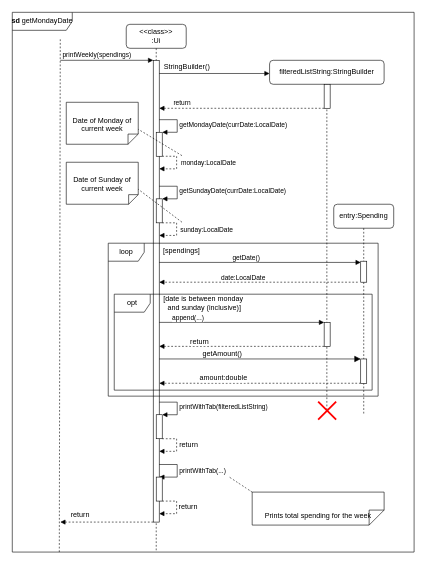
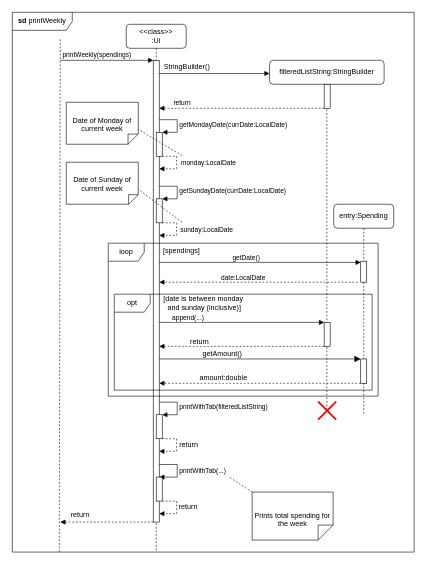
  <mxCell id="0" />
  <mxCell id="1" parent="0" />
  <mxCell id="2" value="" style="endArrow=none;dashed=1;html=1;rounded=0;exitX=0.117;exitY=1;exitDx=0;exitDy=0;exitPerimeter=0;" parent="1" source="47" edge="1"><mxGeometry width="50" height="50" relative="1" as="geometry"><mxPoint x="100" y="840" as="sourcePoint" /><mxPoint x="100" y="64" as="targetPoint" /></mxGeometry></mxCell>
  <mxCell id="3" value="" style="html=1;verticalAlign=bottom;labelBackgroundColor=none;endArrow=block;endFill=1;rounded=0;" parent="1" target="6" edge="1"><mxGeometry width="160" relative="1" as="geometry"><mxPoint x="100" y="100" as="sourcePoint" /><mxPoint x="280" y="100" as="targetPoint" /></mxGeometry></mxCell>
  <mxCell id="4" value="printWeekly(spendings)" style="edgeLabel;html=1;align=center;verticalAlign=middle;resizable=0;points=[];" parent="3" vertex="1" connectable="0"><mxGeometry x="0.175" y="-1" relative="1" as="geometry"><mxPoint x="-31" y="-11" as="offset" /></mxGeometry></mxCell>
  <mxCell id="5" value="&amp;lt;&amp;lt;class&amp;gt;&amp;gt;&lt;div&gt;:Ui&lt;/div&gt;" style="shape=umlLifeline;perimeter=lifelinePerimeter;whiteSpace=wrap;html=1;container=1;dropTarget=0;collapsible=0;recursiveResize=0;outlineConnect=0;portConstraint=eastwest;newEdgeStyle={&quot;curved&quot;:0,&quot;rounded&quot;:0};rounded=1;" parent="1" vertex="1"><mxGeometry x="210" y="40" width="100" height="880" as="geometry" /></mxCell>
  <mxCell id="6" value="" style="html=1;points=[[0,0,0,0,5],[0,1,0,0,-5],[1,0,0,0,5],[1,1,0,0,-5]];perimeter=orthogonalPerimeter;outlineConnect=0;targetShapes=umlLifeline;portConstraint=eastwest;newEdgeStyle={&quot;curved&quot;:0,&quot;rounded&quot;:0};" parent="5" vertex="1"><mxGeometry x="45" y="60" width="10" height="770" as="geometry" /></mxCell>
  <mxCell id="7" value="getSundayDate(currDate:LocalDate)" style="html=1;align=left;spacingLeft=2;endArrow=block;rounded=0;edgeStyle=orthogonalEdgeStyle;curved=0;rounded=0;" parent="5" target="8" edge="1"><mxGeometry relative="1" as="geometry"><mxPoint x="55" y="270" as="sourcePoint" /><Array as="points"><mxPoint x="85" y="270" /><mxPoint x="85" y="291" /></Array></mxGeometry></mxCell>
  <mxCell id="8" value="" style="html=1;points=[[0,0,0,0,5],[0,1,0,0,-5],[1,0,0,0,5],[1,1,0,0,-5]];perimeter=orthogonalPerimeter;outlineConnect=0;targetShapes=umlLifeline;portConstraint=eastwest;newEdgeStyle={&quot;curved&quot;:0,&quot;rounded&quot;:0};" parent="5" vertex="1"><mxGeometry x="50" y="291" width="10" height="40" as="geometry" /></mxCell>
  <mxCell id="9" value="" style="html=1;align=left;spacingLeft=2;endArrow=block;rounded=0;edgeStyle=orthogonalEdgeStyle;curved=0;rounded=0;dashed=1;" parent="5" edge="1"><mxGeometry relative="1" as="geometry"><mxPoint x="60" y="331" as="sourcePoint" /><Array as="points"><mxPoint x="84" y="331" /><mxPoint x="84" y="352" /></Array><mxPoint x="55" y="352" as="targetPoint" /></mxGeometry></mxCell>
  <mxCell id="10" value="sunday:LocalDate" style="edgeLabel;html=1;align=center;verticalAlign=middle;resizable=0;points=[];" parent="9" vertex="1" connectable="0"><mxGeometry x="-0.034" relative="1" as="geometry"><mxPoint x="49" y="-2" as="offset" /></mxGeometry></mxCell>
  <mxCell id="11" value="printWithTab(filteredListString)" style="html=1;align=left;spacingLeft=2;endArrow=block;rounded=0;edgeStyle=orthogonalEdgeStyle;curved=0;rounded=0;" parent="5" target="12" edge="1"><mxGeometry relative="1" as="geometry"><mxPoint x="55" y="630" as="sourcePoint" /><Array as="points"><mxPoint x="85" y="630" /><mxPoint x="85" y="651" /></Array></mxGeometry></mxCell>
  <mxCell id="12" value="" style="html=1;points=[[0,0,0,0,5],[0,1,0,0,-5],[1,0,0,0,5],[1,1,0,0,-5]];perimeter=orthogonalPerimeter;outlineConnect=0;targetShapes=umlLifeline;portConstraint=eastwest;newEdgeStyle={&quot;curved&quot;:0,&quot;rounded&quot;:0};" parent="5" vertex="1"><mxGeometry x="50" y="651" width="10" height="40" as="geometry" /></mxCell>
  <mxCell id="13" value="" style="html=1;align=left;spacingLeft=2;endArrow=block;rounded=0;edgeStyle=orthogonalEdgeStyle;curved=0;rounded=0;dashed=1;" parent="5" edge="1"><mxGeometry relative="1" as="geometry"><mxPoint x="60" y="691" as="sourcePoint" /><Array as="points"><mxPoint x="84" y="691" /><mxPoint x="84" y="712" /></Array><mxPoint x="55" y="712" as="targetPoint" /></mxGeometry></mxCell>
  <mxCell id="14" value="return" style="edgeLabel;html=1;align=center;verticalAlign=middle;resizable=0;points=[];fontSize=12;" parent="13" vertex="1" connectable="0"><mxGeometry x="0.261" y="1" relative="1" as="geometry"><mxPoint x="21" y="-12" as="offset" /></mxGeometry></mxCell>
  <mxCell id="15" value="filteredListString:StringBuilder" style="shape=umlLifeline;perimeter=lifelinePerimeter;whiteSpace=wrap;html=1;container=1;dropTarget=0;collapsible=0;recursiveResize=0;outlineConnect=0;portConstraint=eastwest;newEdgeStyle={&quot;curved&quot;:0,&quot;rounded&quot;:0};rounded=1;" parent="1" vertex="1"><mxGeometry x="449" y="100" width="191" height="585" as="geometry" /></mxCell>
  <mxCell id="16" value="" style="html=1;points=[[0,0,0,0,5],[0,1,0,0,-5],[1,0,0,0,5],[1,1,0,0,-5]];perimeter=orthogonalPerimeter;outlineConnect=0;targetShapes=umlLifeline;portConstraint=eastwest;newEdgeStyle={&quot;curved&quot;:0,&quot;rounded&quot;:0};" parent="15" vertex="1"><mxGeometry x="91" y="40" width="10" height="40" as="geometry" /></mxCell>
  <mxCell id="17" value="" style="html=1;verticalAlign=bottom;labelBackgroundColor=none;endArrow=block;endFill=1;rounded=0;" parent="1" edge="1"><mxGeometry width="160" relative="1" as="geometry"><mxPoint x="265" y="122" as="sourcePoint" /><mxPoint x="449" y="122" as="targetPoint" /></mxGeometry></mxCell>
  <mxCell id="18" value="StringBuilder()" style="edgeLabel;html=1;align=center;verticalAlign=middle;resizable=0;points=[];fontSize=12;rotation=0;" vertex="1" connectable="0" parent="17"><mxGeometry x="0.203" y="4" relative="1" as="geometry"><mxPoint x="-66" y="-8" as="offset" /></mxGeometry></mxCell>
  <mxCell id="19" value="" style="html=1;verticalAlign=bottom;labelBackgroundColor=none;endArrow=block;endFill=1;dashed=1;rounded=0;" parent="1" source="16" edge="1"><mxGeometry width="160" relative="1" as="geometry"><mxPoint x="419" y="180" as="sourcePoint" /><mxPoint x="265" y="180" as="targetPoint" /></mxGeometry></mxCell>
  <mxCell id="20" value="return" style="edgeLabel;html=1;align=center;verticalAlign=middle;resizable=0;points=[];" parent="19" vertex="1" connectable="0"><mxGeometry x="-0.168" y="-2" relative="1" as="geometry"><mxPoint x="-124" y="-8" as="offset" /></mxGeometry></mxCell>
  <mxCell id="21" value="" style="html=1;points=[[0,0,0,0,5],[0,1,0,0,-5],[1,0,0,0,5],[1,1,0,0,-5]];perimeter=orthogonalPerimeter;outlineConnect=0;targetShapes=umlLifeline;portConstraint=eastwest;newEdgeStyle={&quot;curved&quot;:0,&quot;rounded&quot;:0};" parent="1" vertex="1"><mxGeometry x="260" y="220" width="10" height="40" as="geometry" /></mxCell>
  <mxCell id="22" value="getMondayDate(currDate:LocalDate)" style="html=1;align=left;spacingLeft=2;endArrow=block;rounded=0;edgeStyle=orthogonalEdgeStyle;curved=0;rounded=0;" parent="1" target="21" edge="1"><mxGeometry relative="1" as="geometry"><mxPoint x="265" y="199" as="sourcePoint" /><Array as="points"><mxPoint x="295" y="199" /><mxPoint x="295" y="220" /></Array></mxGeometry></mxCell>
  <mxCell id="23" value="" style="html=1;align=left;spacingLeft=2;endArrow=block;rounded=0;edgeStyle=orthogonalEdgeStyle;curved=0;rounded=0;dashed=1;" parent="1" target="6" edge="1"><mxGeometry relative="1" as="geometry"><mxPoint x="270" y="260" as="sourcePoint" /><Array as="points"><mxPoint x="294" y="260" /><mxPoint x="294" y="281" /></Array><mxPoint x="275" y="281" as="targetPoint" /></mxGeometry></mxCell>
  <mxCell id="24" value="monday:LocalDate" style="edgeLabel;html=1;align=center;verticalAlign=middle;resizable=0;points=[];" parent="23" vertex="1" connectable="0"><mxGeometry x="-0.034" relative="1" as="geometry"><mxPoint x="52" y="-2" as="offset" /></mxGeometry></mxCell>
  <mxCell id="25" value="Date of Monday of current week" style="shape=note2;boundedLbl=1;whiteSpace=wrap;html=1;size=17;verticalAlign=top;align=center;flipV=1;" parent="1" vertex="1"><mxGeometry x="110" y="170" width="120" height="70" as="geometry" /></mxCell>
  <mxCell id="26" value="" style="endArrow=none;dashed=1;html=1;rounded=0;entryX=0;entryY=0;entryDx=120;entryDy=25;entryPerimeter=0;" parent="1" target="25" edge="1"><mxGeometry width="50" height="50" relative="1" as="geometry"><mxPoint x="303" y="259" as="sourcePoint" /><mxPoint x="350" y="260" as="targetPoint" /></mxGeometry></mxCell>
  <mxCell id="27" value="Date of Sunday of current week" style="shape=note2;boundedLbl=1;whiteSpace=wrap;html=1;size=16;verticalAlign=top;align=center;flipV=1;" parent="1" vertex="1"><mxGeometry x="110" y="270" width="120" height="70" as="geometry" /></mxCell>
  <mxCell id="28" value="" style="endArrow=none;dashed=1;html=1;rounded=0;entryX=0;entryY=0;entryDx=120;entryDy=25;entryPerimeter=0;" parent="1" target="27" edge="1"><mxGeometry width="50" height="50" relative="1" as="geometry"><mxPoint x="303" y="370" as="sourcePoint" /><mxPoint x="380" y="280" as="targetPoint" /></mxGeometry></mxCell>
  <mxCell id="29" value="loop" style="shape=umlFrame;whiteSpace=wrap;html=1;pointerEvents=0;" parent="1" vertex="1"><mxGeometry x="180" y="405" width="450" height="255" as="geometry" /></mxCell>
  <mxCell id="30" value="[spendings]" style="text;html=1;align=center;verticalAlign=middle;resizable=0;points=[];autosize=1;strokeColor=none;fillColor=none;" parent="1" vertex="1"><mxGeometry x="262" y="403" width="80" height="30" as="geometry" /></mxCell>
  <mxCell id="31" value="entry:Spending" style="shape=umlLifeline;perimeter=lifelinePerimeter;whiteSpace=wrap;html=1;container=1;dropTarget=0;collapsible=0;recursiveResize=0;outlineConnect=0;portConstraint=eastwest;newEdgeStyle={&quot;curved&quot;:0,&quot;rounded&quot;:0};rounded=1;" parent="1" vertex="1"><mxGeometry x="556" y="340" width="100" height="350" as="geometry" /></mxCell>
  <mxCell id="32" value="" style="html=1;points=[[0,0,0,0,5],[0,1,0,0,-5],[1,0,0,0,5],[1,1,0,0,-5]];perimeter=orthogonalPerimeter;outlineConnect=0;targetShapes=umlLifeline;portConstraint=eastwest;newEdgeStyle={&quot;curved&quot;:0,&quot;rounded&quot;:0};" parent="31" vertex="1"><mxGeometry x="45" y="95" width="10" height="35" as="geometry" /></mxCell>
  <mxCell id="33" value="" style="html=1;verticalAlign=bottom;labelBackgroundColor=none;endArrow=block;endFill=1;rounded=0;" parent="1" target="32" edge="1"><mxGeometry width="160" relative="1" as="geometry"><mxPoint x="265" y="437" as="sourcePoint" /><mxPoint x="596" y="437" as="targetPoint" /></mxGeometry></mxCell>
  <mxCell id="34" value="getDate()" style="edgeLabel;html=1;align=center;verticalAlign=middle;resizable=0;points=[];" parent="33" vertex="1" connectable="0"><mxGeometry x="0.046" y="-1" relative="1" as="geometry"><mxPoint x="-32" y="-9" as="offset" /></mxGeometry></mxCell>
  <mxCell id="35" value="" style="html=1;verticalAlign=bottom;labelBackgroundColor=none;endArrow=block;endFill=1;dashed=1;rounded=0;exitX=0;exitY=1;exitDx=0;exitDy=-5;exitPerimeter=0;" parent="1" edge="1"><mxGeometry width="160" relative="1" as="geometry"><mxPoint x="596" y="470" as="sourcePoint" /><mxPoint x="265" y="470" as="targetPoint" /></mxGeometry></mxCell>
  <mxCell id="36" value="&lt;font style=&quot;font-size: 11px;&quot;&gt;date:LocalDate&lt;/font&gt;" style="text;html=1;align=center;verticalAlign=middle;resizable=0;points=[];autosize=1;strokeColor=none;fillColor=none;" parent="1" vertex="1"><mxGeometry x="355" y="448" width="100" height="30" as="geometry" /></mxCell>
  <mxCell id="37" value="opt" style="shape=umlFrame;whiteSpace=wrap;html=1;pointerEvents=0;" parent="1" vertex="1"><mxGeometry x="190" y="490" width="430" height="160" as="geometry" /></mxCell>
  <mxCell id="38" value="[date is between monday&amp;nbsp;&lt;div&gt;and sunday (inclusive)]&lt;/div&gt;" style="text;html=1;align=center;verticalAlign=middle;resizable=0;points=[];autosize=1;strokeColor=none;fillColor=none;" parent="1" vertex="1"><mxGeometry x="260" y="485" width="160" height="40" as="geometry" /></mxCell>
  <mxCell id="39" value="" style="html=1;points=[[0,0,0,0,5],[0,1,0,0,-5],[1,0,0,0,5],[1,1,0,0,-5]];perimeter=orthogonalPerimeter;outlineConnect=0;targetShapes=umlLifeline;portConstraint=eastwest;newEdgeStyle={&quot;curved&quot;:0,&quot;rounded&quot;:0};" parent="1" vertex="1"><mxGeometry x="540" y="537" width="10" height="40" as="geometry" /></mxCell>
  <mxCell id="40" value="" style="html=1;verticalAlign=bottom;labelBackgroundColor=none;endArrow=block;endFill=1;rounded=0;" parent="1" target="39" edge="1"><mxGeometry width="160" relative="1" as="geometry"><mxPoint x="265" y="537" as="sourcePoint" /><mxPoint x="449" y="537" as="targetPoint" /></mxGeometry></mxCell>
  <mxCell id="41" value="append(...)" style="edgeLabel;html=1;align=center;verticalAlign=middle;resizable=0;points=[];" parent="40" vertex="1" connectable="0"><mxGeometry x="-0.448" relative="1" as="geometry"><mxPoint x="-29" y="-8" as="offset" /></mxGeometry></mxCell>
  <mxCell id="42" value="" style="html=1;verticalAlign=bottom;labelBackgroundColor=none;endArrow=block;endFill=1;dashed=1;rounded=0;" parent="1" source="39" edge="1"><mxGeometry width="160" relative="1" as="geometry"><mxPoint x="494" y="577" as="sourcePoint" /><mxPoint x="265" y="577" as="targetPoint" /></mxGeometry></mxCell>
  <mxCell id="43" value="return" style="edgeLabel;html=1;align=center;verticalAlign=middle;resizable=0;points=[];fontSize=12;" parent="42" vertex="1" connectable="0"><mxGeometry x="-0.313" y="-4" relative="1" as="geometry"><mxPoint x="-115" y="-5" as="offset" /></mxGeometry></mxCell>
  <mxCell id="44" value="" style="shape=umlDestroy;whiteSpace=wrap;html=1;strokeWidth=3;targetShapes=umlLifeline;strokeColor=#ff0000;" parent="1" vertex="1"><mxGeometry x="530" y="669" width="30" height="30" as="geometry" /></mxCell>
  <mxCell id="45" value="" style="html=1;verticalAlign=bottom;labelBackgroundColor=none;endArrow=block;endFill=1;dashed=1;rounded=0;" parent="1" edge="1"><mxGeometry width="160" relative="1" as="geometry"><mxPoint x="255" y="870" as="sourcePoint" /><mxPoint x="100" y="870" as="targetPoint" /></mxGeometry></mxCell>
  <mxCell id="46" value="return" style="edgeLabel;html=1;align=center;verticalAlign=middle;resizable=0;points=[];fontSize=12;" parent="45" vertex="1" connectable="0"><mxGeometry x="-0.282" relative="1" as="geometry"><mxPoint x="-67" y="-13" as="offset" /></mxGeometry></mxCell>
- <mxCell id="47" value="&lt;b&gt;sd&lt;/b&gt;&amp;nbsp;getMondayDate" style="shape=umlFrame;whiteSpace=wrap;html=1;pointerEvents=0;width=100;height=30;" parent="1" vertex="1"><mxGeometry x="20" width="670" height="900" as="geometry" y="20" /></mxCell>
+ <mxCell id="47" value="&lt;b&gt;sd&lt;/b&gt;&amp;nbsp;printWeekly" style="shape=umlFrame;whiteSpace=wrap;html=1;pointerEvents=0;width=100;height=30;" parent="1" vertex="1"><mxGeometry x="20" width="670" height="900" as="geometry" y="20" /></mxCell>
  <mxCell id="48" value="" style="html=1;points=[[0,0,0,0,5],[0,1,0,0,-5],[1,0,0,0,5],[1,1,0,0,-5]];perimeter=orthogonalPerimeter;outlineConnect=0;targetShapes=umlLifeline;portConstraint=eastwest;newEdgeStyle={&quot;curved&quot;:0,&quot;rounded&quot;:0};" parent="1" vertex="1"><mxGeometry x="601" y="598" width="10" height="41" as="geometry" /></mxCell>
  <mxCell id="49" value="getAmount()" style="html=1;verticalAlign=bottom;endArrow=block;curved=0;rounded=0;fontSize=12;startSize=8;endSize=8;" parent="1" edge="1"><mxGeometry x="-0.375" width="80" relative="1" as="geometry"><mxPoint x="265" y="598" as="sourcePoint" /><mxPoint x="601" y="598" as="targetPoint" /><mxPoint as="offset" /></mxGeometry></mxCell>
  <mxCell id="50" value="" style="html=1;verticalAlign=bottom;labelBackgroundColor=none;endArrow=block;endFill=1;dashed=1;rounded=0;" parent="1" edge="1"><mxGeometry width="160" relative="1" as="geometry"><mxPoint x="601" y="638.5" as="sourcePoint" /><mxPoint x="265" y="638.5" as="targetPoint" /></mxGeometry></mxCell>
  <mxCell id="51" value="amount:double" style="edgeLabel;html=1;align=center;verticalAlign=middle;resizable=0;points=[];fontSize=12;" parent="50" vertex="1" connectable="0"><mxGeometry x="-0.313" y="-4" relative="1" as="geometry"><mxPoint x="-115" y="-5" as="offset" /></mxGeometry></mxCell>
  <mxCell id="52" value="printWithTab(...)" style="html=1;align=left;spacingLeft=2;endArrow=block;rounded=0;edgeStyle=orthogonalEdgeStyle;curved=0;rounded=0;" parent="1" target="53" edge="1"><mxGeometry relative="1" as="geometry"><mxPoint x="265" y="773.97" as="sourcePoint" /><Array as="points"><mxPoint x="295" y="773.97" /><mxPoint x="295" y="794.97" /></Array></mxGeometry></mxCell>
  <mxCell id="53" value="" style="html=1;points=[[0,0,0,0,5],[0,1,0,0,-5],[1,0,0,0,5],[1,1,0,0,-5]];perimeter=orthogonalPerimeter;outlineConnect=0;targetShapes=umlLifeline;portConstraint=eastwest;newEdgeStyle={&quot;curved&quot;:0,&quot;rounded&quot;:0};" parent="1" vertex="1"><mxGeometry x="260" y="794.97" width="10" height="40" as="geometry" /></mxCell>
  <mxCell id="54" value="" style="html=1;align=left;spacingLeft=2;endArrow=block;rounded=0;edgeStyle=orthogonalEdgeStyle;curved=0;rounded=0;dashed=1;" parent="1" edge="1"><mxGeometry relative="1" as="geometry"><mxPoint x="270" y="834.97" as="sourcePoint" /><Array as="points"><mxPoint x="294" y="834.97" /><mxPoint x="294" y="855.97" /></Array><mxPoint x="265" y="855.97" as="targetPoint" /></mxGeometry></mxCell>
  <mxCell id="55" value="return" style="edgeLabel;html=1;align=center;verticalAlign=middle;resizable=0;points=[];fontSize=12;" parent="54" vertex="1" connectable="0"><mxGeometry x="0.261" y="1" relative="1" as="geometry"><mxPoint x="21" y="-12" as="offset" /></mxGeometry></mxCell>
- <mxCell id="56" value="Prints total spending for the week" style="shape=note2;boundedLbl=1;whiteSpace=wrap;html=1;size=25;verticalAlign=top;align=center;flipV=1;" parent="1" vertex="1"><mxGeometry x="420" y="820" width="220" height="55" as="geometry" /></mxCell>
+ <mxCell id="56" value="Prints total spending for the week" style="shape=note2;boundedLbl=1;whiteSpace=wrap;html=1;size=25;verticalAlign=top;align=center;flipV=1;" parent="1" vertex="1"><mxGeometry x="420" y="820" width="135" height="80" as="geometry" /></mxCell>
  <mxCell id="57" value="" style="endArrow=none;dashed=1;html=1;rounded=0;fontSize=12;startSize=8;endSize=8;curved=1;exitX=0;exitY=1;exitDx=0;exitDy=0;exitPerimeter=0;" parent="1" source="56" edge="1"><mxGeometry width="50" height="50" relative="1" as="geometry"><mxPoint x="420" y="794.97" as="sourcePoint" /><mxPoint x="382" y="795" as="targetPoint" /></mxGeometry></mxCell>
